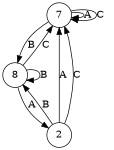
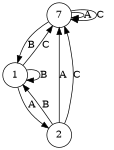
  digraph {
    node [shape=circle]
    n1 [label=7]
-   1 [label=8]
+   1
    2
    n1 -> n1 [label=A]
    n1 -> n1 [label=C]
    n1 -> 1 [label=B]
    1 -> n1 [label=C]
    1 -> 1 [label=B]
    1 -> 2 [label=A]
    2 -> n1 [label=A]
    2 -> n1 [label=C]
    2 -> 1 [label=B]
  }
